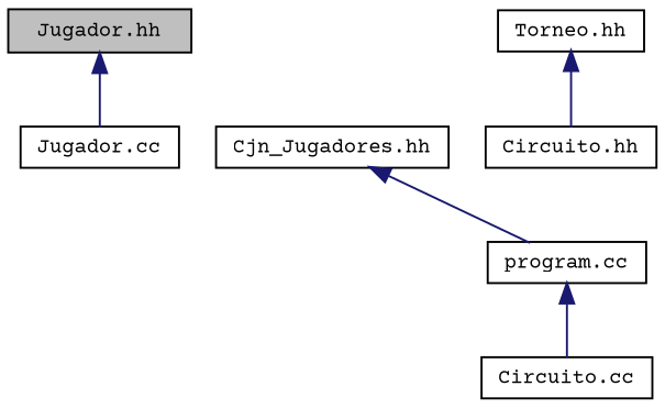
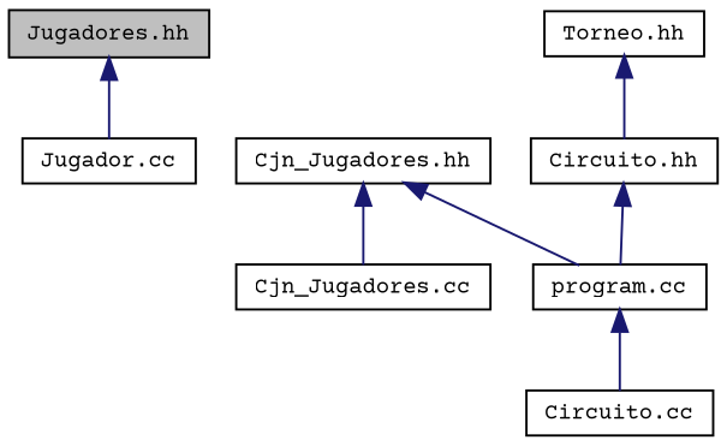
  digraph {
    fontname="Courier Prime"
    node [color=black fillcolor=white fontname="Courier Prime" fontsize=10 shape=record style=filled]
    edge [color=midnightblue dir=back fontname="Courier Prime" fontsize=10 labelfontname=Helvetica labelfontsize=10 style=solid]
-   n1 [fillcolor=grey75 fontcolor=black height=0.2 label="Jugador.hh" width=0.4]
+   n1 [fillcolor=grey75 fontcolor=black height=0.2 label="Jugadores.hh" width=0.4]
    n2 [height=0.2 label="Jugador.cc" width=0.4]
    n3 [height=0.2 label="Cjn_Jugadores.hh" width=0.4]
+   n4 [height=0.2 label="Cjn_Jugadores.cc" width=0.4]
    n5 [height=0.2 label="program.cc" width=0.4]
    n6 [height=0.2 label="Circuito.cc" width=0.4]
    n7 [height=0.2 label="Torneo.hh" width=0.4]
    n8 [height=0.2 label="Circuito.hh" width=0.4]
    n1 -> n2
+   n3 -> n4
    n3 -> n5
    n5 -> n6
    n7 -> n8
+   n8 -> n5
  }
